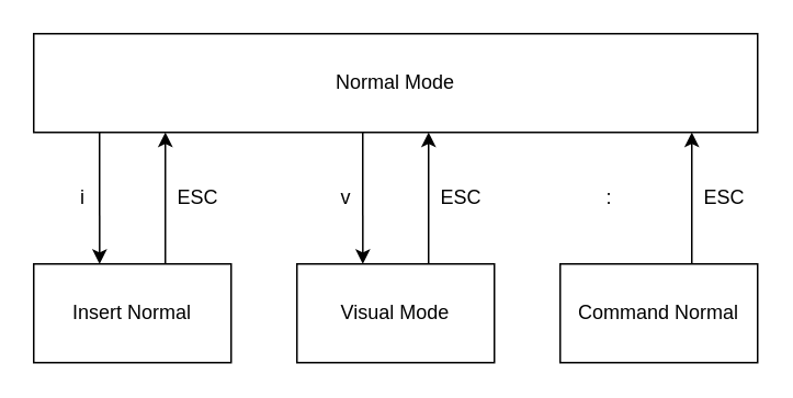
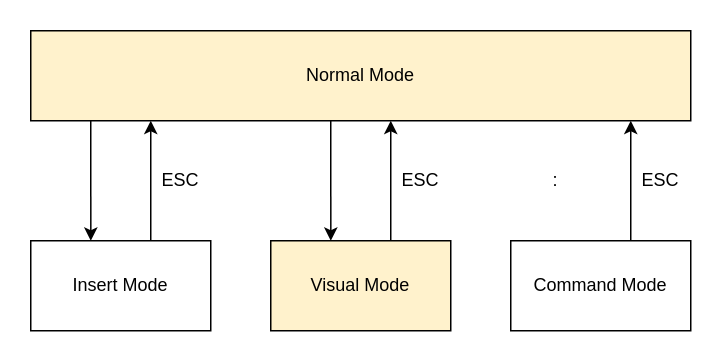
  <mxCell id="0" />
  <mxCell id="1" parent="0" />
- <mxCell id="2" value="Normal Mode" style="rounded=0;whiteSpace=wrap;html=1;" vertex="1" parent="1"><mxGeometry x="20" y="20" width="440" height="60" as="geometry" /></mxCell>
- <mxCell id="3" value="Insert Normal" style="rounded=0;whiteSpace=wrap;html=1;" vertex="1" parent="1"><mxGeometry x="20" y="160" width="120" height="60" as="geometry" /></mxCell>
- <mxCell id="4" value="Visual Mode" style="rounded=0;whiteSpace=wrap;html=1;" vertex="1" parent="1"><mxGeometry x="180" y="160" width="120" height="60" as="geometry" /></mxCell>
- <mxCell id="5" value="Command Normal" style="rounded=0;whiteSpace=wrap;html=1;" vertex="1" parent="1"><mxGeometry x="340" y="160" width="120" height="60" as="geometry" /></mxCell>
+ <mxCell id="2" value="Normal Mode" style="rounded=0;whiteSpace=wrap;html=1;fillColor=#fff2cc;" vertex="1" parent="1"><mxGeometry x="20" y="20" width="440" height="60" as="geometry" /></mxCell>
+ <mxCell id="3" value="Insert Mode" style="rounded=0;whiteSpace=wrap;html=1;" vertex="1" parent="1"><mxGeometry x="20" y="160" width="120" height="60" as="geometry" /></mxCell>
+ <mxCell id="4" value="Visual Mode" style="rounded=0;whiteSpace=wrap;html=1;fillColor=#fff2cc;" vertex="1" parent="1"><mxGeometry x="180" y="160" width="120" height="60" as="geometry" /></mxCell>
+ <mxCell id="5" value="Command Mode" style="rounded=0;whiteSpace=wrap;html=1;" vertex="1" parent="1"><mxGeometry x="340" y="160" width="120" height="60" as="geometry" /></mxCell>
  <mxCell id="6" value="" style="endArrow=classic;html=1;entryX=0.333;entryY=0;entryDx=0;entryDy=0;entryPerimeter=0;exitX=0.818;exitY=1;exitDx=0;exitDy=0;exitPerimeter=0;" edge="1" parent="1"><mxGeometry width="50" height="50" relative="1" as="geometry"><mxPoint x="220" y="80" as="sourcePoint" /><mxPoint x="220.04" y="160" as="targetPoint" /></mxGeometry></mxCell>
  <mxCell id="7" value="" style="endArrow=classic;html=1;entryX=0.333;entryY=0;entryDx=0;entryDy=0;entryPerimeter=0;exitX=0.818;exitY=1;exitDx=0;exitDy=0;exitPerimeter=0;" edge="1" parent="1"><mxGeometry width="50" height="50" relative="1" as="geometry"><mxPoint x="60" y="80" as="sourcePoint" /><mxPoint x="60.04" y="160" as="targetPoint" /></mxGeometry></mxCell>
  <mxCell id="8" value="" style="endArrow=classic;html=1;" edge="1" parent="1"><mxGeometry width="50" height="50" relative="1" as="geometry"><mxPoint x="100" y="160" as="sourcePoint" /><mxPoint x="100" y="80" as="targetPoint" /></mxGeometry></mxCell>
  <mxCell id="9" value="" style="endArrow=classic;html=1;" edge="1" parent="1"><mxGeometry width="50" height="50" relative="1" as="geometry"><mxPoint x="260" y="160" as="sourcePoint" /><mxPoint x="260" y="80" as="targetPoint" /></mxGeometry></mxCell>
  <mxCell id="10" value="" style="endArrow=classic;html=1;" edge="1" parent="1"><mxGeometry width="50" height="50" relative="1" as="geometry"><mxPoint x="420" y="160" as="sourcePoint" /><mxPoint x="420" y="80" as="targetPoint" /></mxGeometry></mxCell>
  <mxCell id="11" value="ESC" style="text;html=1;strokeColor=none;fillColor=none;align=center;verticalAlign=middle;whiteSpace=wrap;rounded=0;" vertex="1" parent="1"><mxGeometry x="100" y="110" width="40" height="20" as="geometry" /></mxCell>
  <mxCell id="12" value="ESC" style="text;html=1;strokeColor=none;fillColor=none;align=center;verticalAlign=middle;whiteSpace=wrap;rounded=0;" vertex="1" parent="1"><mxGeometry x="260" y="110" width="40" height="20" as="geometry" /></mxCell>
  <mxCell id="13" value="ESC" style="text;html=1;strokeColor=none;fillColor=none;align=center;verticalAlign=middle;whiteSpace=wrap;rounded=0;" vertex="1" parent="1"><mxGeometry x="420" y="110" width="40" height="20" as="geometry" /></mxCell>
- <mxCell id="14" value="i" style="text;html=1;strokeColor=none;fillColor=none;align=center;verticalAlign=middle;whiteSpace=wrap;rounded=0;" vertex="1" parent="1"><mxGeometry x="40" y="110" width="20" height="20" as="geometry" /></mxCell>
- <mxCell id="15" value="v" style="text;html=1;strokeColor=none;fillColor=none;align=center;verticalAlign=middle;whiteSpace=wrap;rounded=0;" vertex="1" parent="1"><mxGeometry x="200" y="110" width="20" height="20" as="geometry" /></mxCell>
  <mxCell id="16" value=":" style="text;html=1;strokeColor=none;fillColor=none;align=center;verticalAlign=middle;whiteSpace=wrap;rounded=0;" vertex="1" parent="1"><mxGeometry x="360" y="110" width="20" height="20" as="geometry" /></mxCell>
